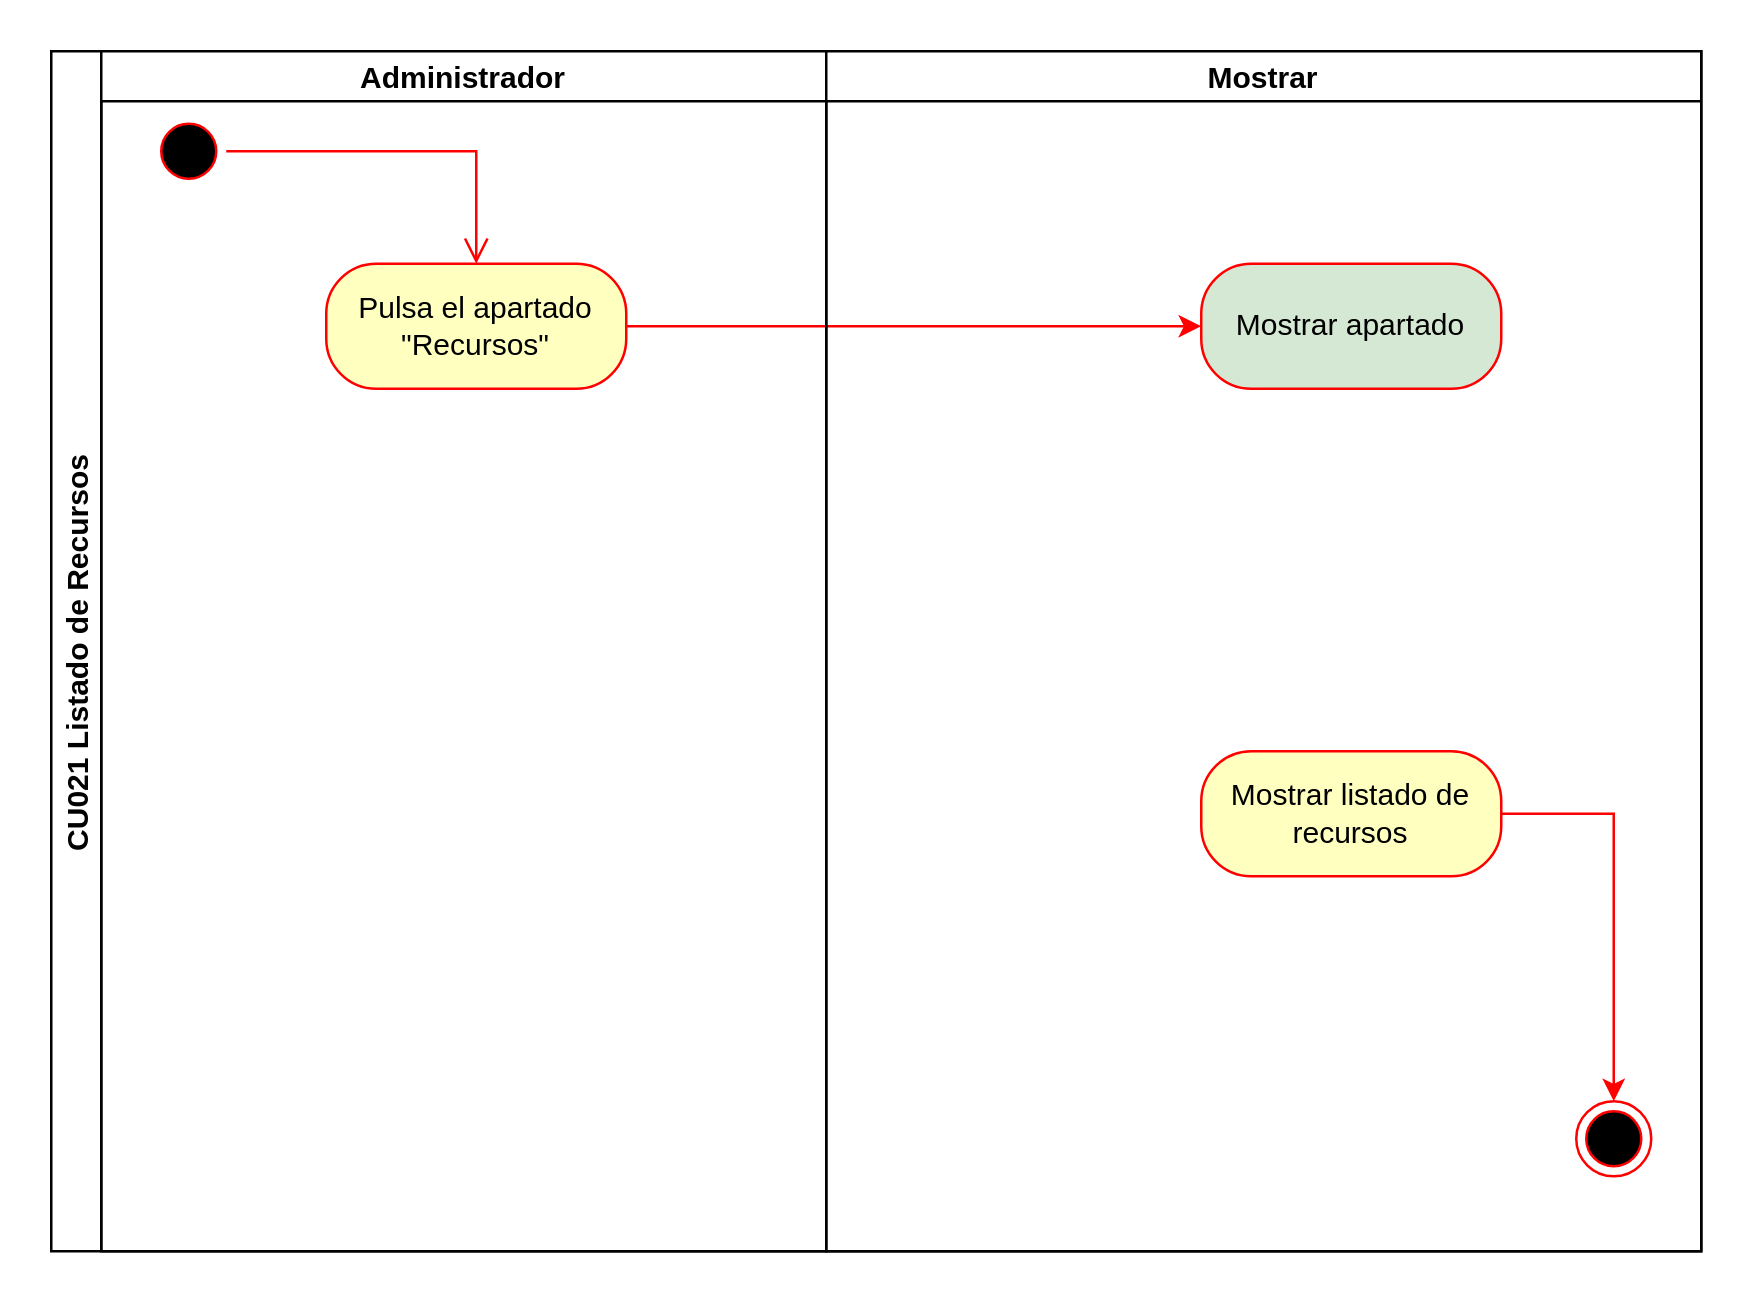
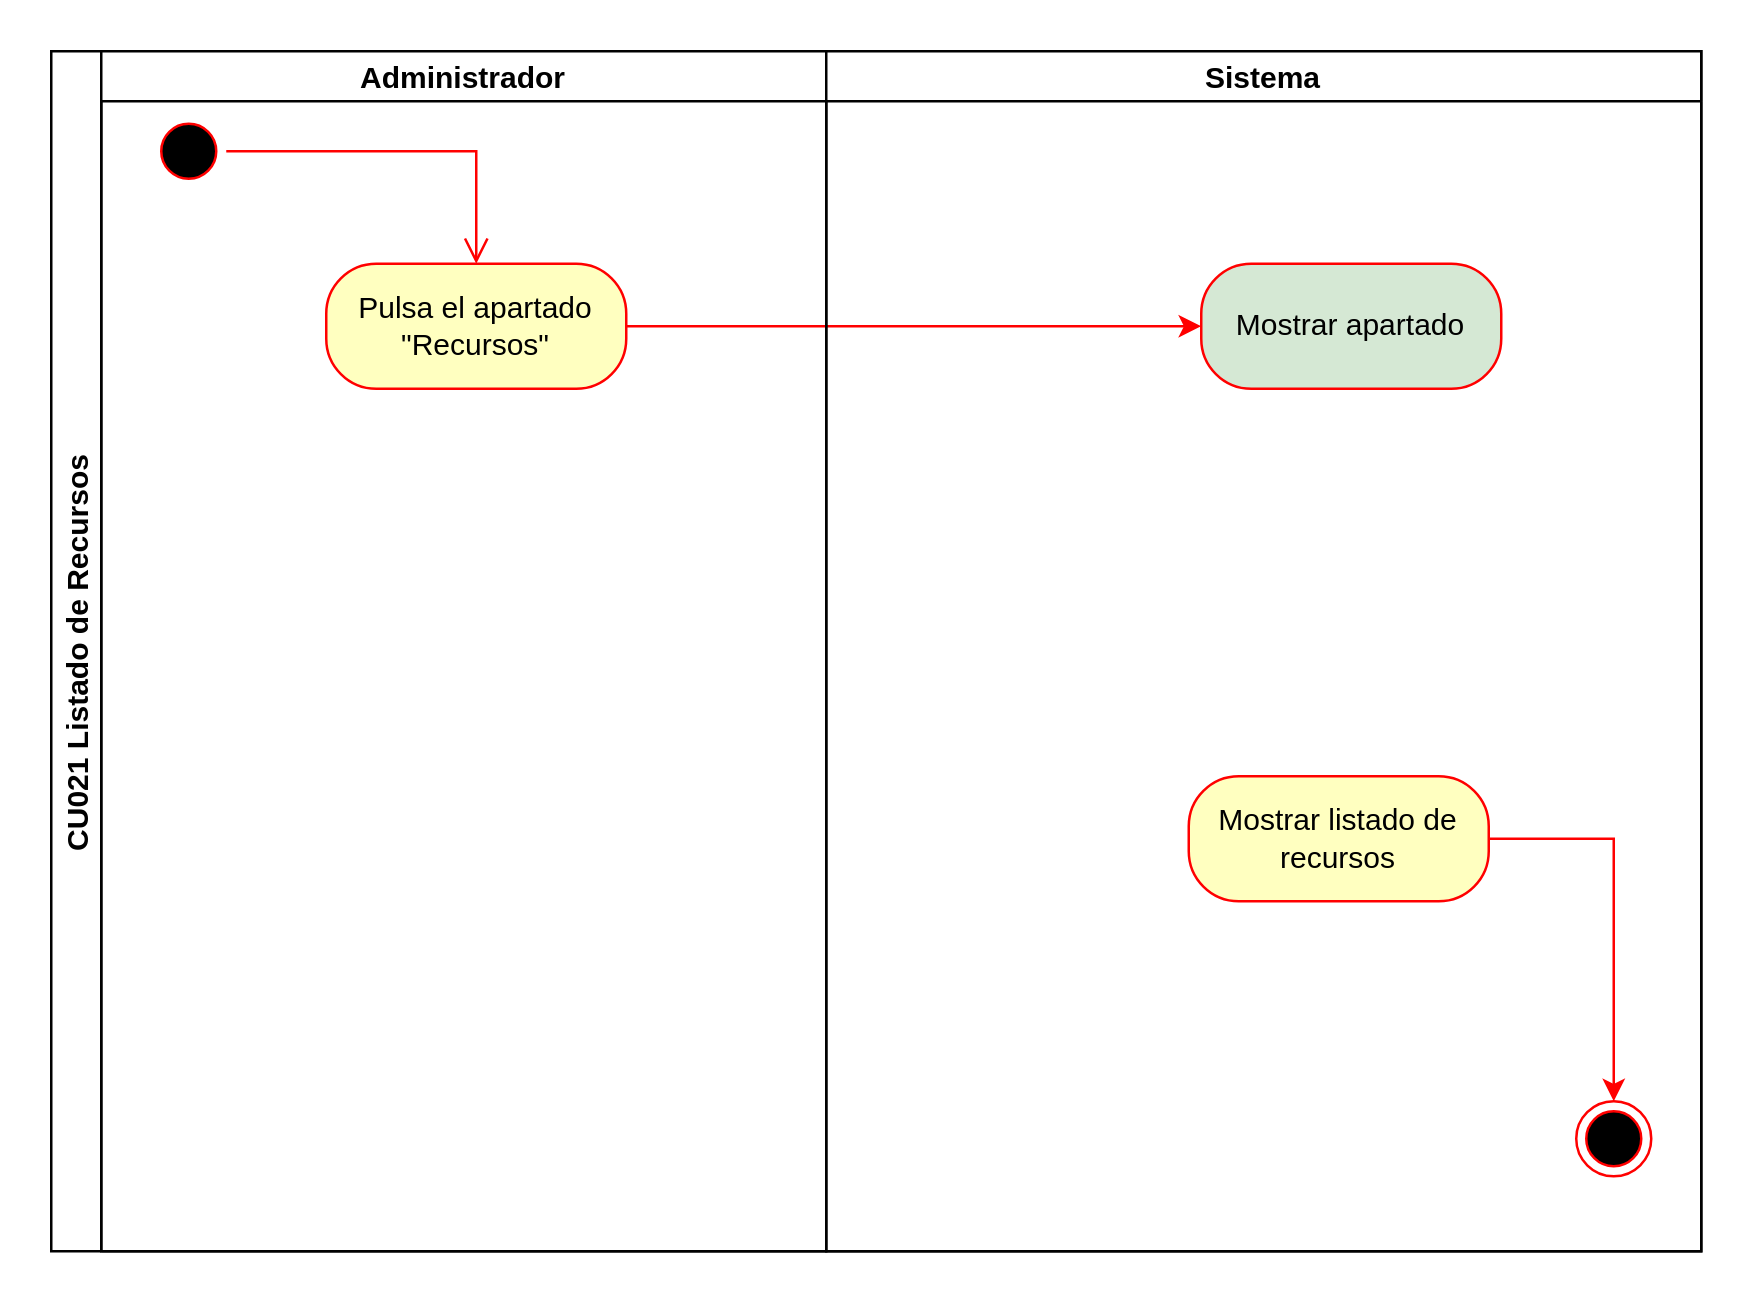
  <mxCell id="0" />
  <mxCell id="1" parent="0" />
  <mxCell id="2" value="CU021 Listado de Recursos" style="swimlane;childLayout=stackLayout;resizeParent=1;resizeParentMax=0;startSize=20;horizontal=0;horizontalStack=1;fontStyle=1" vertex="1" parent="1"><mxGeometry x="20" y="20" width="660" height="480" as="geometry"><mxRectangle x="200" y="80" width="40" height="50" as="alternateBounds" /></mxGeometry></mxCell>
  <mxCell id="3" style="edgeStyle=orthogonalEdgeStyle;rounded=0;orthogonalLoop=1;jettySize=auto;html=1;entryX=0;entryY=0.5;entryDx=0;entryDy=0;strokeColor=light-dark(#ff0000, #ededed);" edge="1" parent="2" source="7" target="9"><mxGeometry relative="1" as="geometry"><Array as="points" /><mxPoint x="280" y="110" as="sourcePoint" /></mxGeometry></mxCell>
  <mxCell id="4" value="Administrador" style="swimlane;startSize=20;" vertex="1" parent="2"><mxGeometry x="20" width="290" height="480" as="geometry" /></mxCell>
  <mxCell id="5" value="" style="ellipse;html=1;shape=startState;fillColor=#000000;strokeColor=#ff0000;fillStyle=auto;" vertex="1" parent="4"><mxGeometry x="20" y="25" width="30" height="30" as="geometry" /></mxCell>
  <mxCell id="6" value="" style="edgeStyle=orthogonalEdgeStyle;html=1;verticalAlign=bottom;endArrow=open;endSize=8;strokeColor=#ff0000;rounded=0;" edge="1" parent="4" source="5" target="7"><mxGeometry relative="1" as="geometry"><mxPoint x="165" y="55" as="targetPoint" /><mxPoint x="340" y="320" as="sourcePoint" /></mxGeometry></mxCell>
  <mxCell id="7" value="Pulsa el apartado &quot;Recursos&quot;" style="rounded=1;whiteSpace=wrap;html=1;arcSize=40;fontColor=#000000;fillColor=#ffffc0;strokeColor=#ff0000;" vertex="1" parent="4"><mxGeometry x="90" y="85" width="120" height="50" as="geometry" /></mxCell>
- <mxCell id="8" value="Mostrar" style="swimlane;startSize=20;" vertex="1" parent="2"><mxGeometry x="310" width="350" height="480" as="geometry" /></mxCell>
+ <mxCell id="8" value="Sistema" style="swimlane;startSize=20;" vertex="1" parent="2"><mxGeometry x="310" width="350" height="480" as="geometry" /></mxCell>
  <mxCell id="9" value="Mostrar apartado" style="rounded=1;whiteSpace=wrap;html=1;arcSize=40;fontColor=#000000;fillColor=#d5e8d4;strokeColor=#ff0000;" vertex="1" parent="8"><mxGeometry x="150" y="85" width="120" height="50" as="geometry" /></mxCell>
  <mxCell id="10" value="" style="ellipse;html=1;shape=endState;fillColor=#000000;strokeColor=#ff0000;" vertex="1" parent="8"><mxGeometry x="300" y="420" width="30" height="30" as="geometry" /></mxCell>
- <mxCell id="11" value="Mostrar listado de recursos" style="rounded=1;whiteSpace=wrap;html=1;arcSize=40;fontColor=#000000;fillColor=#ffffc0;strokeColor=#ff0000;" vertex="1" parent="8"><mxGeometry x="150" y="280" width="120" height="50" as="geometry" /></mxCell>
+ <mxCell id="11" value="Mostrar listado de recursos" style="rounded=1;whiteSpace=wrap;html=1;arcSize=40;fontColor=#000000;fillColor=#ffffc0;strokeColor=#ff0000;" vertex="1" parent="8"><mxGeometry x="145" y="290" width="120" height="50" as="geometry" /></mxCell>
  <mxCell id="12" style="edgeStyle=orthogonalEdgeStyle;rounded=0;orthogonalLoop=1;jettySize=auto;html=1;entryX=0.5;entryY=0;entryDx=0;entryDy=0;strokeColor=light-dark(#ff0000, #ededed);" edge="1" parent="8" source="11" target="10"><mxGeometry relative="1" as="geometry"><mxPoint x="-85" y="215" as="targetPoint" /></mxGeometry></mxCell>
